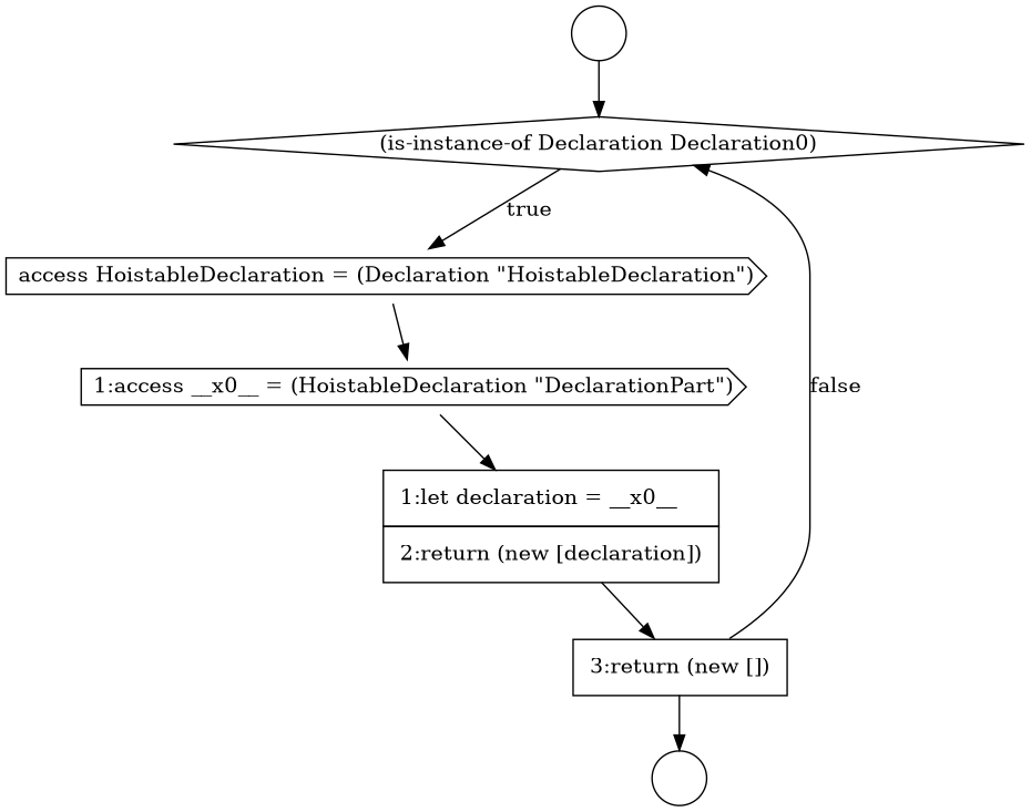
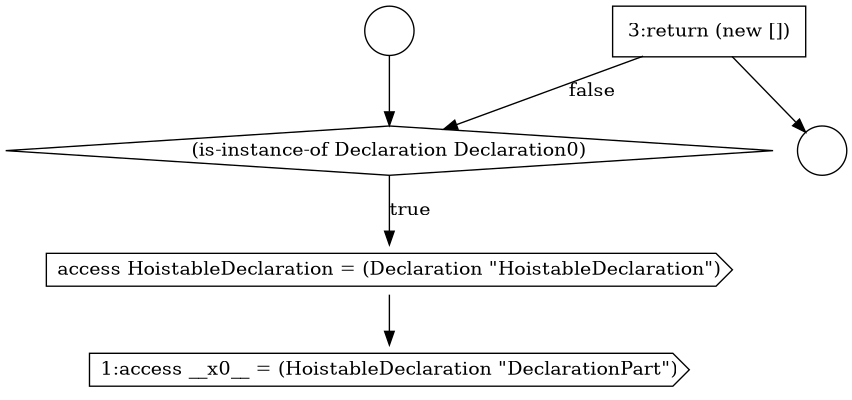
  digraph {
    node [color=black fillcolor=white shape=circle style=filled]
    edge [color=black]
    n1 [label=" "]
    n2 [label=<<font color="black">(is-instance-of Declaration Declaration0)</font>> shape=diamond]
    n3 [label=<<font color="black">access HoistableDeclaration = (Declaration &quot;HoistableDeclaration&quot;)</font>> shape=cds]
    n4 [label=<<font color="black">1:access __x0__ = (HoistableDeclaration &quot;DeclarationPart&quot;)</font>> shape=cds]
-   n5 [label=<<font color="black">     <table border="0" cellborder="1" cellspacing="0" cellpadding="10">       <tr><td align="left">1:let declaration = __x0__</td></tr>       <tr><td align="left">2:return (new [declaration])</td></tr>     </table>   </font>> margin=0 shape=none]
    n6 [label=<<font color="black">     <table border="0" cellborder="1" cellspacing="0" cellpadding="10">       <tr><td align="left">3:return (new [])</td></tr>     </table>   </font>> margin=0 shape=none]
    n7 [label=" "]
    n1 -> n2
    n2 -> n3 [label=<<font color="black">true</font>>]
    n3 -> n4
-   n4 -> n5
-   n5 -> n6
    n6 -> n2 [label=<<font color="black">false</font>>]
    n6 -> n7
  }
